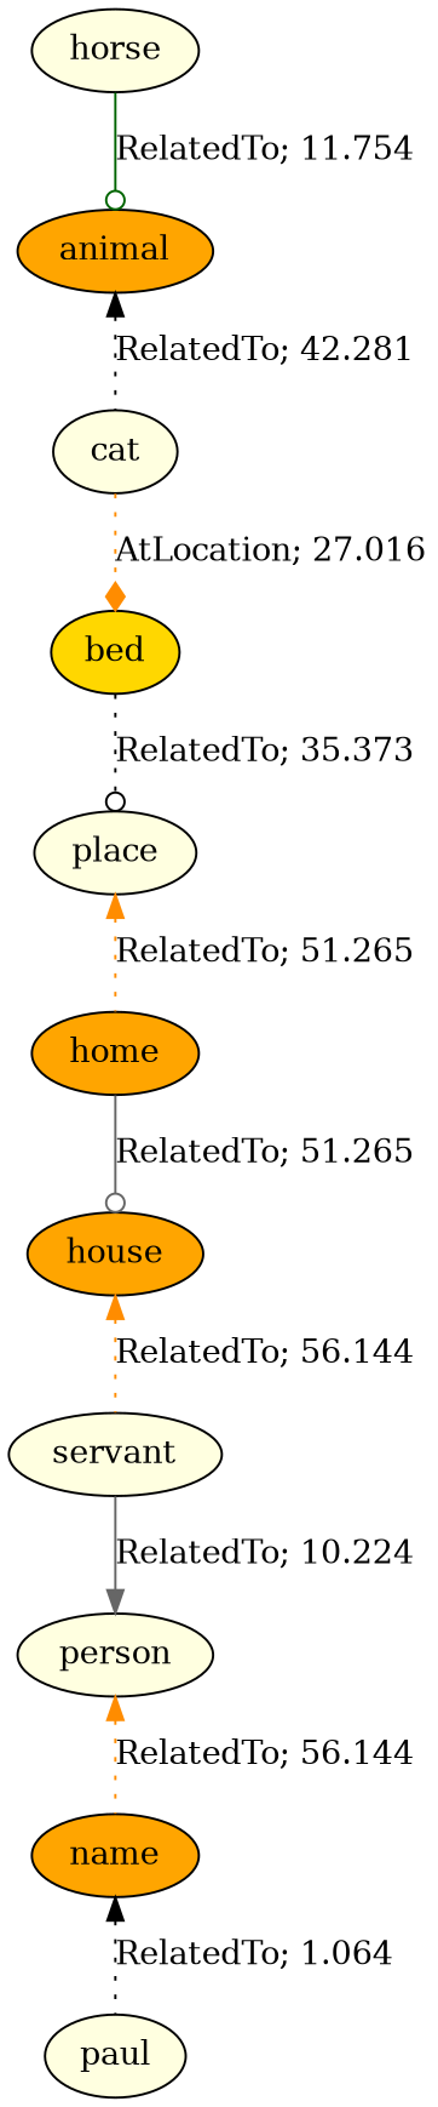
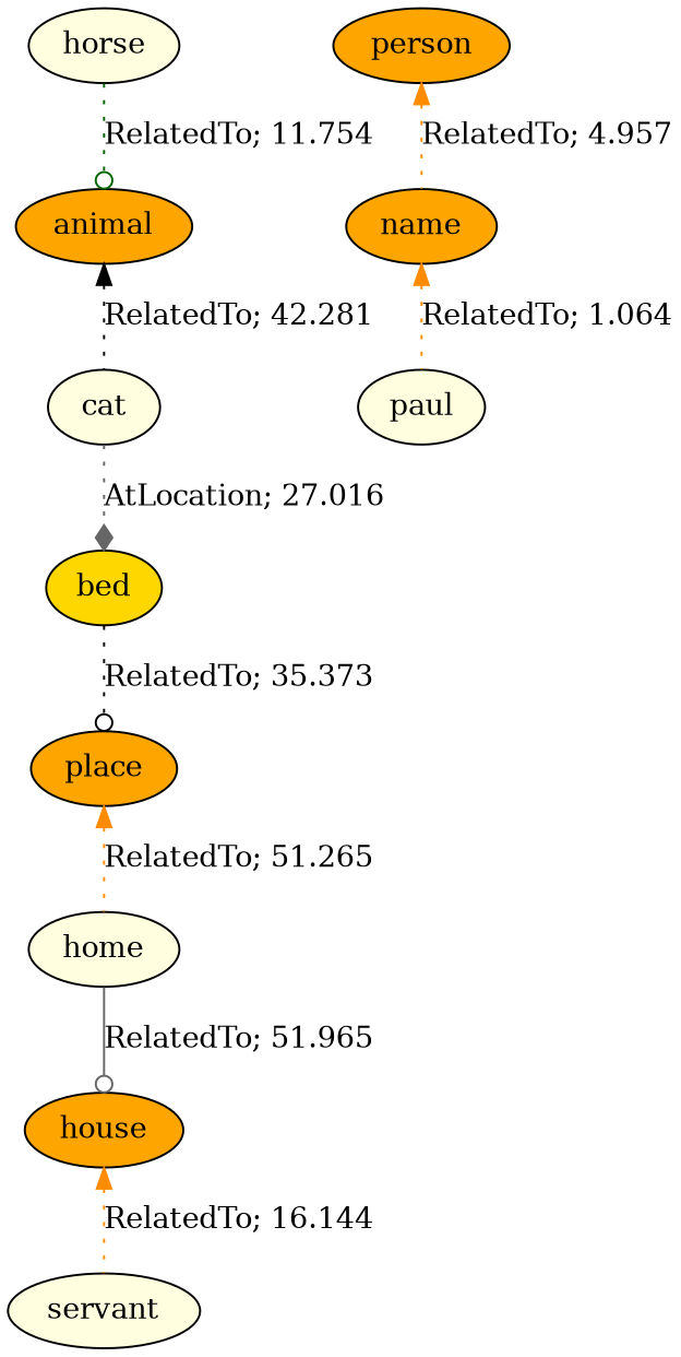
  digraph {
    node [fillcolor=lightyellow style=filled]
    edge [color=black dir=forward style=dotted]
    n1 [label=horse]
    n2 [fillcolor=orange label=animal]
    n3 [label=cat]
    n4 [fillcolor=gold label=bed]
-   n5 [label=place]
-   n6 [fillcolor=orange label=home]
+   n5 [fillcolor=orange label=place]
+   n6 [label=home]
    n7 [fillcolor=orange label=house]
    n8 [label=servant]
-   n9 [label=person]
+   n9 [fillcolor=orange label=person]
    n10 [fillcolor=orange label=name]
    n11 [label=paul]
-   n1 -> n2 [arrowhead=odot color=darkgreen label="RelatedTo; 11.754" style=solid weight=11.754]
+   n1 -> n2 [arrowhead=odot color=darkgreen label="RelatedTo; 11.754" weight=11.754]
    n2 -> n3 [dir=back label="RelatedTo; 42.281" weight=17.635]
-   n3 -> n4 [arrowhead=diamond color=darkorange label="AtLocation; 27.016" weight=27.016]
+   n3 -> n4 [arrowhead=diamond color=gray40 label="AtLocation; 27.016" weight=27.016]
    n4 -> n5 [arrowhead=odot label="RelatedTo; 35.373" weight=35.378]
    n5 -> n6 [color=darkorange dir=back label="RelatedTo; 51.265" weight=42.281]
-   n6 -> n7 [arrowhead=odot color=gray40 label="RelatedTo; 51.265" style=solid weight=51.265]
-   n7 -> n8 [color=darkorange dir=back label="RelatedTo; 56.144" weight=56.144]
-   n8 -> n9 [arrowhead=normal color=gray40 label="RelatedTo; 10.224" style=solid weight=10.224]
-   n9 -> n10 [color=darkorange dir=back label="RelatedTo; 56.144" weight=4.957]
-   n10 -> n11 [dir=back label="RelatedTo; 1.064" weight=1.064]
+   n6 -> n7 [arrowhead=odot color=gray40 label="RelatedTo; 51.965" style=solid weight=51.265]
+   n7 -> n8 [color=darkorange dir=back label="RelatedTo; 16.144" weight=56.144]
+   n9 -> n10 [color=darkorange dir=back label="RelatedTo; 4.957" weight=4.957]
+   n10 -> n11 [color=darkorange dir=back label="RelatedTo; 1.064" weight=1.064]
  }
